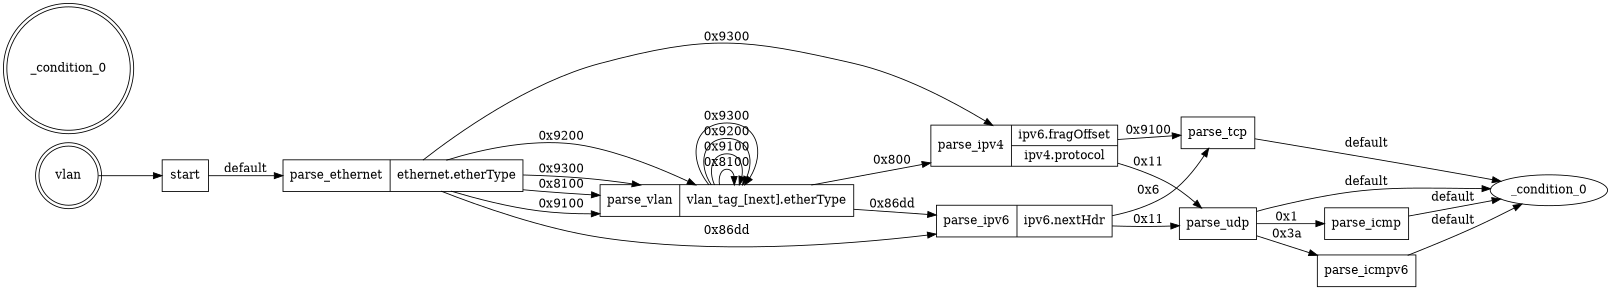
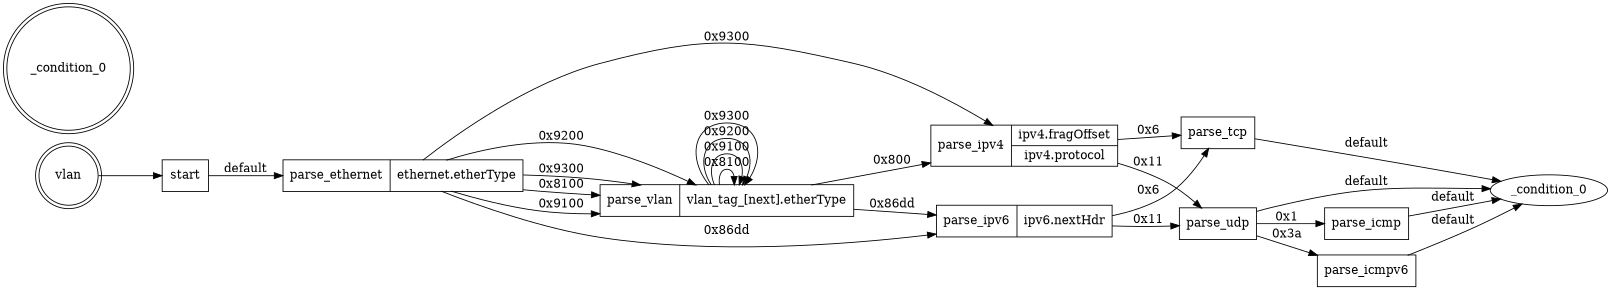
  digraph {
    rankdir=LR
    node [shape=record]
    n1 [label=vlan shape=doublecircle]
    n2 [label="{start}"]
    n3 [label="{parse_ethernet | {ethernet.etherType}}"]
    n4 [label=_condition_0 shape=doublecircle]
    n5 [label="{parse_vlan | {vlan_tag_[next].etherType}}"]
-   n6 [label="{parse_ipv4 | {ipv6.fragOffset | ipv4.protocol}}"]
+   n6 [label="{parse_ipv4 | {ipv4.fragOffset | ipv4.protocol}}"]
    n7 [label="{parse_ipv6 | {ipv6.nextHdr}}"]
    n8 [label="{parse_tcp}"]
    n9 [label="{parse_udp}"]
    n10 [label="{parse_icmp}"]
    _condition_0 [shape=""]
    n12 [label="{parse_icmpv6}"]
    n1 -> n2
    n2 -> n3 [label=default]
    n3 -> n5 [label="0x8100"]
    n3 -> n5 [label="0x9100"]
    n3 -> n5 [label="0x9200"]
    n3 -> n5 [label="0x9300"]
    n3 -> n6 [label="0x9300"]
    n3 -> n7 [label="0x86dd"]
    n5 -> n5 [label="0x8100"]
    n5 -> n5 [label="0x9100"]
    n5 -> n5 [label="0x9200"]
    n5 -> n5 [label="0x9300"]
    n5 -> n6 [label="0x800"]
    n5 -> n7 [label="0x86dd"]
-   n6 -> n8 [label="0x9100"]
+   n6 -> n8 [label="0x6"]
    n6 -> n9 [label="0x11"]
    n7 -> n8 [label="0x6"]
    n7 -> n9 [label="0x11"]
    n8 -> _condition_0 [label=default]
    n9 -> n10 [label="0x1"]
    n9 -> _condition_0 [label=default]
    n9 -> n12 [label="0x3a"]
    n10 -> _condition_0 [label=default]
    n12 -> _condition_0 [label=default]
  }
